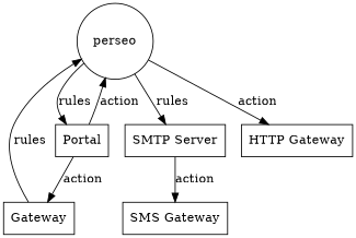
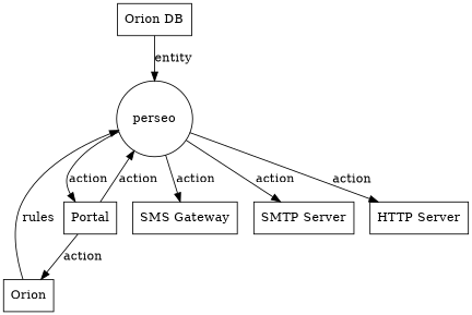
  digraph {
    node [shape=box]
    n1 [label="SMS Gateway"]
    n2 [label="SMTP Server"]
-   n3 [label="HTTP Gateway"]
-   n4 [label=Gateway]
+   n3 [label="HTTP Server"]
+   n4 [label=Orion]
+   n5 [label="Orion DB"]
    n6 [label=Portal]
    perseo [shape=circle]
    subgraph sub_1 {
      rank=uno
      n1
      n2
      n3
    }
    subgraph sub_2 {
      rank=two
      n4
+     n5
      n6
    }
    n4 -> perseo [label=rules]
+   n5 -> perseo [label=entity]
    n6 -> n4 [label=action]
    n6 -> perseo [label=action]
-   n2 -> n1 [label=action]
-   perseo -> n2 [label=rules]
+   perseo -> n1 [label=action]
+   perseo -> n2 [label=action]
    perseo -> n3 [label=action]
-   perseo -> n6 [label=rules]
+   perseo -> n6 [label=action]
  }
